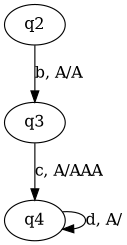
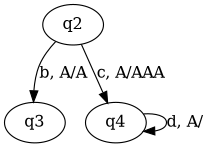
  digraph {
    n1 [label=q2]
    n2 [label=q3]
    n3 [label=q4]
    n1 -> n2 [label="b, A/A"]
-   n2 -> n3 [label="c, A/AAA"]
+   n1 -> n3 [label="c, A/AAA"]
    n3 -> n3 [label="d, A/"]
  }
